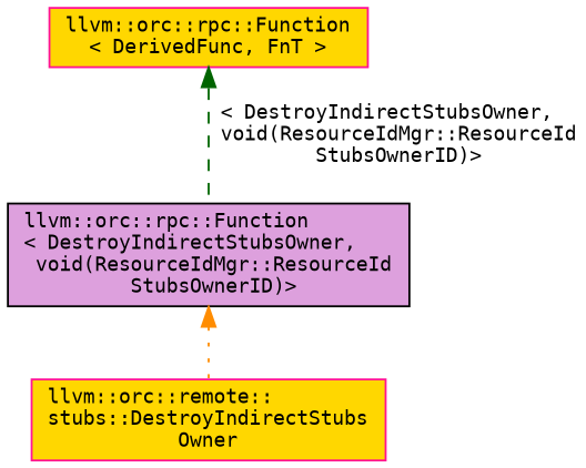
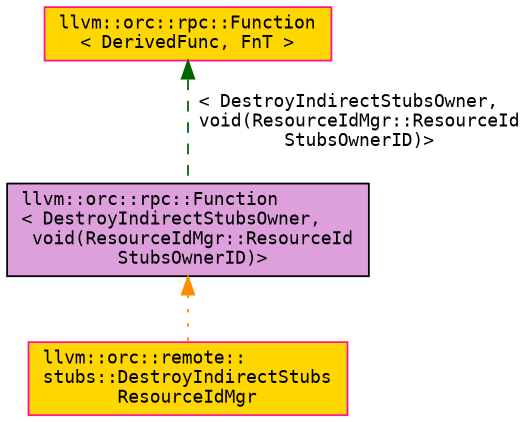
  digraph {
    rankdir=TB
    fontname="DejaVu Sans Mono"
    node [color=deeppink fillcolor=gold fontname="DejaVu Sans Mono" fontsize=10 shape=box style=filled]
    edge [dir=back fontname="DejaVu Sans Mono" fontsize=10 labelfontname=Helvetica labelfontsize=10]
-   n1 [fontcolor=black height=0.2 label="llvm::orc::remote::\lstubs::DestroyIndirectStubs\lOwner" width=0.4]
+   n1 [fontcolor=black height=0.2 label="llvm::orc::remote::\lstubs::DestroyIndirectStubs\lResourceIdMgr" width=0.4]
    n2 [color=black height=0.2 label="llvm::orc::rpc::Function\l\< DestroyIndirectStubsOwner,\l void(ResourceIdMgr::ResourceId\l StubsOwnerID)\>" width=0.4 fillcolor=plum]
    n3 [height=0.2 label="llvm::orc::rpc::Function\l\< DerivedFunc, FnT \>" width=0.4]
    n2 -> n1 [color=darkorange style=dotted]
    n3 -> n2 [color=darkgreen label=" \< DestroyIndirectStubsOwner,\l void(ResourceIdMgr::ResourceId\l StubsOwnerID)\>" style=dashed]
  }
